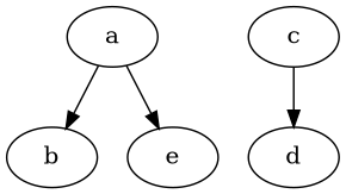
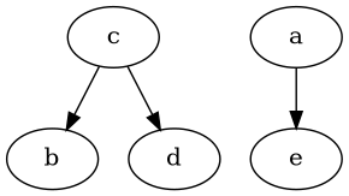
  digraph {
    node [Processor=3 Start=0 Weight=2]
    edge [Weight=1]
    b [Start=3 Weight=3]
    a [Processor=2]
    e [Processor=1]
    c [Processor=2 Start=2 Weight=3]
    d [Start=6]
-   a -> b
+   c -> b
    a -> e [Weight=2]
    c -> d
  }
